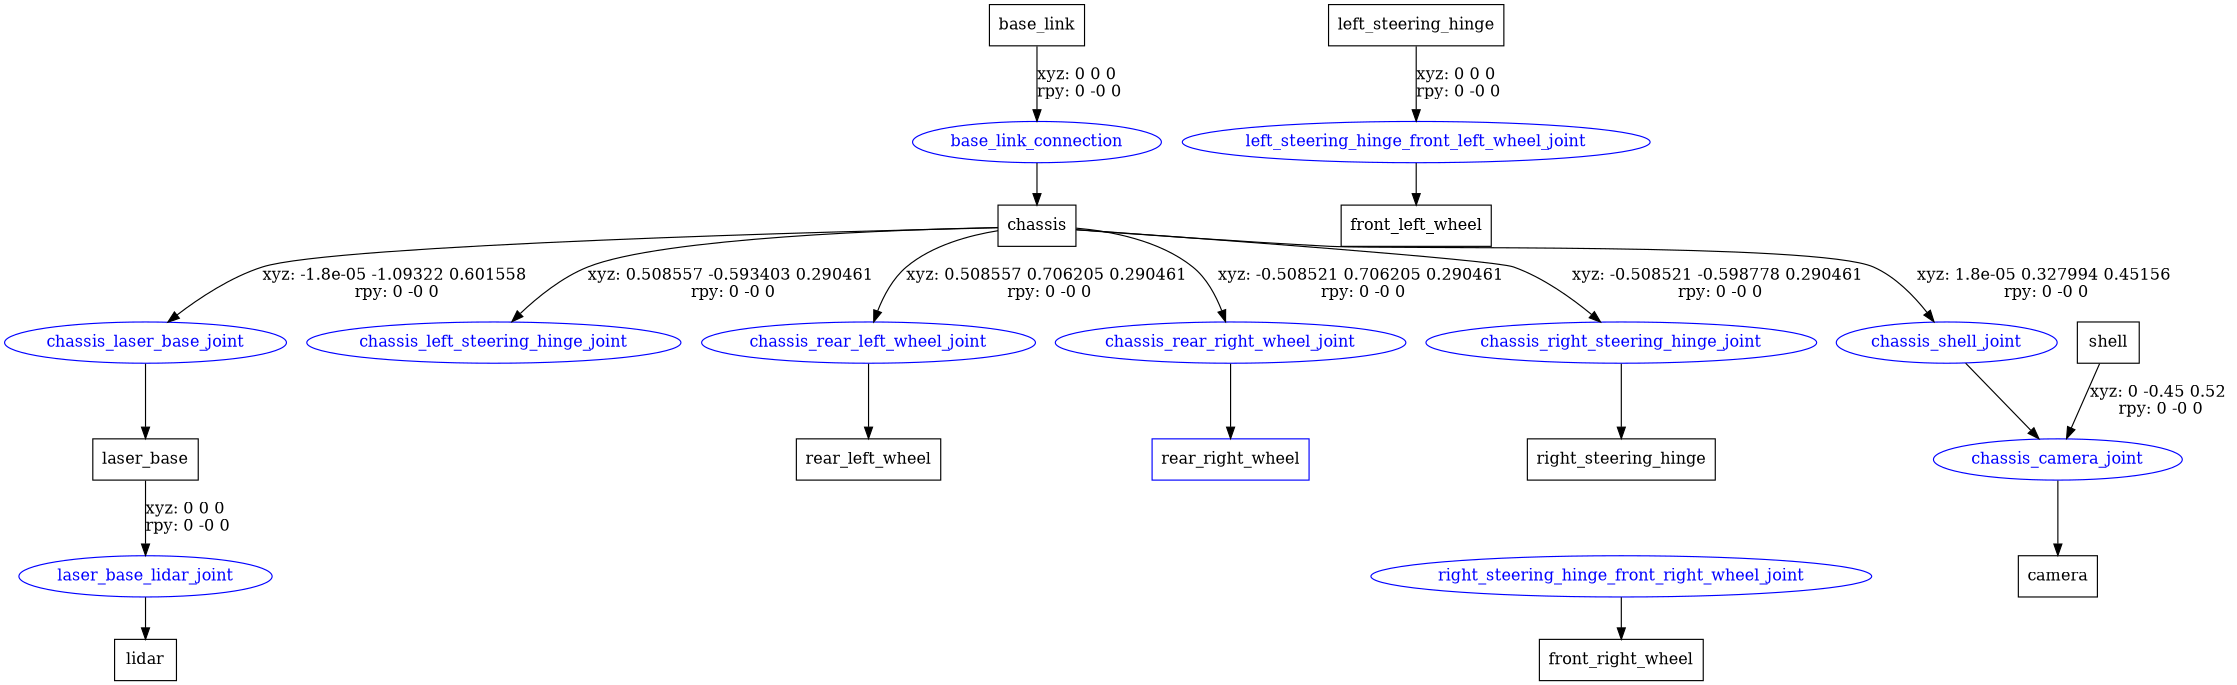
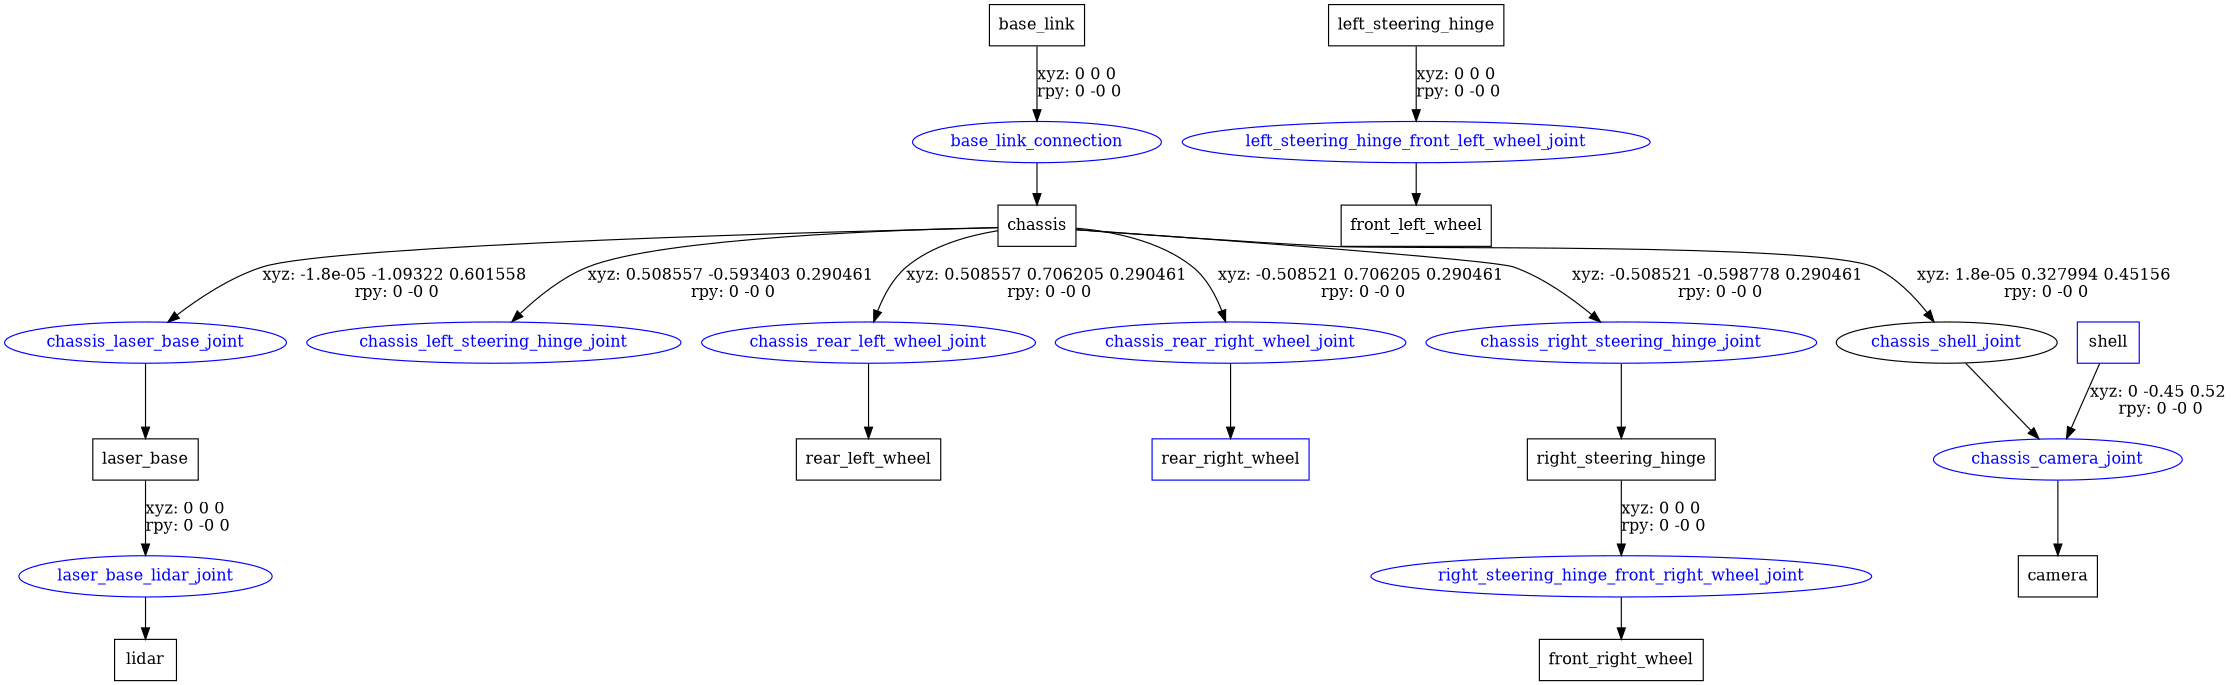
  digraph {
    node [shape=box color=blue]
    n1 [label=base_link color=""]
    base_link_connection [fontcolor=blue shape=ellipse]
    n3 [label=chassis color=""]
    chassis_laser_base_joint [fontcolor=blue shape=ellipse]
    chassis_left_steering_hinge_joint [fontcolor=blue shape=ellipse]
    chassis_rear_left_wheel_joint [fontcolor=blue shape=ellipse]
    chassis_rear_right_wheel_joint [fontcolor=blue shape=ellipse]
    chassis_right_steering_hinge_joint [fontcolor=blue shape=ellipse]
-   chassis_shell_joint [fontcolor=blue shape=ellipse]
+   chassis_shell_joint [color=black fontcolor=blue shape=ellipse]
    n10 [label=laser_base color=""]
    n11 [label=rear_left_wheel color=""]
    n12 [label=rear_right_wheel]
    n13 [label=right_steering_hinge color=""]
    chassis_camera_joint [fontcolor=blue shape=ellipse]
    laser_base_lidar_joint [fontcolor=blue shape=ellipse]
    n16 [label=lidar color=""]
    n17 [label=left_steering_hinge color=""]
    left_steering_hinge_front_left_wheel_joint [fontcolor=blue shape=ellipse]
    n19 [label=front_left_wheel color=""]
    right_steering_hinge_front_right_wheel_joint [fontcolor=blue shape=ellipse]
    n21 [label=front_right_wheel color=""]
-   n22 [label=shell color=""]
+   n22 [label=shell]
    n23 [label=camera color=""]
    n1 -> base_link_connection [label="xyz: 0 0 0 \nrpy: 0 -0 0"]
    base_link_connection -> n3
    n3 -> chassis_laser_base_joint [label="xyz: -1.8e-05 -1.09322 0.601558 \nrpy: 0 -0 0"]
    n3 -> chassis_left_steering_hinge_joint [label="xyz: 0.508557 -0.593403 0.290461 \nrpy: 0 -0 0"]
    n3 -> chassis_rear_left_wheel_joint [label="xyz: 0.508557 0.706205 0.290461 \nrpy: 0 -0 0"]
    n3 -> chassis_rear_right_wheel_joint [label="xyz: -0.508521 0.706205 0.290461 \nrpy: 0 -0 0"]
    n3 -> chassis_right_steering_hinge_joint [label="xyz: -0.508521 -0.598778 0.290461 \nrpy: 0 -0 0"]
    n3 -> chassis_shell_joint [label="xyz: 1.8e-05 0.327994 0.45156 \nrpy: 0 -0 0"]
    chassis_laser_base_joint -> n10
    chassis_rear_left_wheel_joint -> n11
    chassis_rear_right_wheel_joint -> n12
    chassis_right_steering_hinge_joint -> n13
    chassis_shell_joint -> chassis_camera_joint
    n10 -> laser_base_lidar_joint [label="xyz: 0 0 0 \nrpy: 0 -0 0"]
+   n13 -> right_steering_hinge_front_right_wheel_joint [label="xyz: 0 0 0 \nrpy: 0 -0 0"]
    chassis_camera_joint -> n23
    laser_base_lidar_joint -> n16
    n17 -> left_steering_hinge_front_left_wheel_joint [label="xyz: 0 0 0 \nrpy: 0 -0 0"]
    left_steering_hinge_front_left_wheel_joint -> n19
    right_steering_hinge_front_right_wheel_joint -> n21
    n22 -> chassis_camera_joint [label="xyz: 0 -0.45 0.52 \nrpy: 0 -0 0"]
  }
